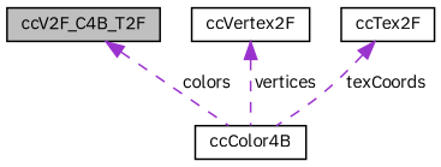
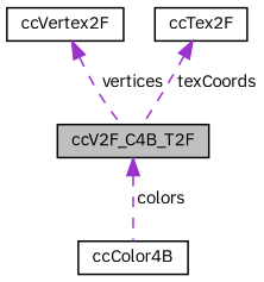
  digraph {
    fontname="IBM Plex Sans"
    node [color=black fontname="IBM Plex Sans" fontsize=10 shape=record]
    edge [color=darkorchid3 dir=back fontname="IBM Plex Sans" fontsize=10 labelfontname=FreeSans labelfontsize=10 style=dashed]
    n1 [fillcolor=grey75 fontcolor=black height=0.2 label=ccV2F_C4B_T2F style=filled width=0.4]
    n2 [height=0.2 label=ccColor4B width=0.4]
    n3 [height=0.2 label=ccVertex2F width=0.4]
    n4 [height=0.2 label=ccTex2F width=0.4]
    n1 -> n2 [label=" colors"]
-   n3 -> n2 [label=" vertices"]
-   n4 -> n2 [label=" texCoords"]
+   n3 -> n1 [label=" vertices"]
+   n4 -> n1 [label=" texCoords"]
  }
